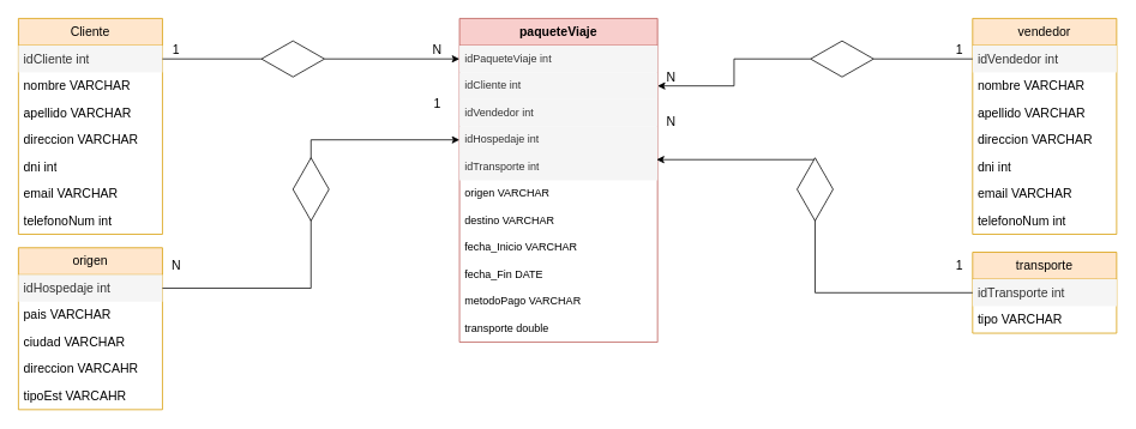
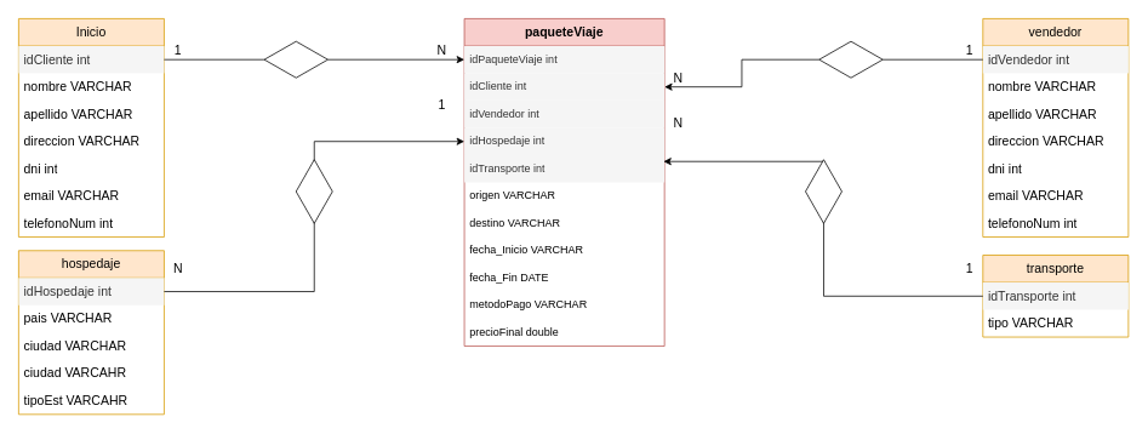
  <mxCell id="0" />
  <mxCell id="1" parent="0" />
  <mxCell id="2" value="&lt;b&gt;&lt;font style=&quot;font-size: 14px;&quot;&gt;paqueteViaje&lt;/font&gt;&lt;/b&gt;" style="swimlane;fontStyle=0;childLayout=stackLayout;horizontal=1;startSize=30;horizontalStack=0;resizeParent=1;resizeParentMax=0;resizeLast=0;collapsible=1;marginBottom=0;whiteSpace=wrap;html=1;fillColor=#f8cecc;strokeColor=#b85450;" vertex="1" parent="1"><mxGeometry x="510" y="20" width="220" height="360" as="geometry" /></mxCell>
  <mxCell id="3" value="idPaqueteViaje int" style="text;strokeColor=none;fillColor=#f5f5f5;align=left;verticalAlign=middle;spacingLeft=4;spacingRight=4;overflow=hidden;points=[[0,0.5],[1,0.5]];portConstraint=eastwest;rotatable=0;whiteSpace=wrap;html=1;fontColor=#333333;" vertex="1" parent="2"><mxGeometry y="30" width="220" height="30" as="geometry" /></mxCell>
  <mxCell id="4" value="idCliente int" style="text;strokeColor=none;fillColor=#f5f5f5;align=left;verticalAlign=middle;spacingLeft=4;spacingRight=4;overflow=hidden;points=[[0,0.5],[1,0.5]];portConstraint=eastwest;rotatable=0;whiteSpace=wrap;html=1;fontColor=#333333;" vertex="1" parent="2"><mxGeometry y="60" width="220" height="30" as="geometry" /></mxCell>
  <mxCell id="5" value="idVendedor int" style="text;strokeColor=none;fillColor=#f5f5f5;align=left;verticalAlign=middle;spacingLeft=4;spacingRight=4;overflow=hidden;points=[[0,0.5],[1,0.5]];portConstraint=eastwest;rotatable=0;whiteSpace=wrap;html=1;fontColor=#333333;" vertex="1" parent="2"><mxGeometry y="90" width="220" height="30" as="geometry" /></mxCell>
  <mxCell id="6" value="idHospedaje int" style="text;strokeColor=none;fillColor=#f5f5f5;align=left;verticalAlign=middle;spacingLeft=4;spacingRight=4;overflow=hidden;points=[[0,0.5],[1,0.5]];portConstraint=eastwest;rotatable=0;whiteSpace=wrap;html=1;fontColor=#333333;strokeWidth=0;" vertex="1" parent="2"><mxGeometry y="120" width="220" height="30" as="geometry" /></mxCell>
  <mxCell id="7" value="idTransporte int" style="text;strokeColor=none;fillColor=#f5f5f5;align=left;verticalAlign=middle;spacingLeft=4;spacingRight=4;overflow=hidden;points=[[0,0.5],[1,0.5]];portConstraint=eastwest;rotatable=0;whiteSpace=wrap;html=1;fontColor=#333333;" vertex="1" parent="2"><mxGeometry y="150" width="220" height="30" as="geometry" /></mxCell>
  <mxCell id="8" value="origen VARCHAR" style="text;strokeColor=none;fillColor=none;align=left;verticalAlign=middle;spacingLeft=4;spacingRight=4;overflow=hidden;points=[[0,0.5],[1,0.5]];portConstraint=eastwest;rotatable=0;whiteSpace=wrap;html=1;" vertex="1" parent="2"><mxGeometry y="180" width="220" height="30" as="geometry" /></mxCell>
  <mxCell id="9" value="destino VARCHAR" style="text;strokeColor=none;fillColor=none;align=left;verticalAlign=middle;spacingLeft=4;spacingRight=4;overflow=hidden;points=[[0,0.5],[1,0.5]];portConstraint=eastwest;rotatable=0;whiteSpace=wrap;html=1;" vertex="1" parent="2"><mxGeometry y="210" width="220" height="30" as="geometry" /></mxCell>
  <mxCell id="10" value="fecha_Inicio VARCHAR" style="text;strokeColor=none;fillColor=none;align=left;verticalAlign=middle;spacingLeft=4;spacingRight=4;overflow=hidden;points=[[0,0.5],[1,0.5]];portConstraint=eastwest;rotatable=0;whiteSpace=wrap;html=1;" vertex="1" parent="2"><mxGeometry y="240" width="220" height="30" as="geometry" /></mxCell>
  <mxCell id="11" value="fecha_Fin DATE" style="text;strokeColor=none;fillColor=none;align=left;verticalAlign=middle;spacingLeft=4;spacingRight=4;overflow=hidden;points=[[0,0.5],[1,0.5]];portConstraint=eastwest;rotatable=0;whiteSpace=wrap;html=1;" vertex="1" parent="2"><mxGeometry y="270" width="220" height="30" as="geometry" /></mxCell>
  <mxCell id="12" value="metodoPago VARCHAR" style="text;strokeColor=none;fillColor=none;align=left;verticalAlign=middle;spacingLeft=4;spacingRight=4;overflow=hidden;points=[[0,0.5],[1,0.5]];portConstraint=eastwest;rotatable=0;whiteSpace=wrap;html=1;" vertex="1" parent="2"><mxGeometry y="300" width="220" height="30" as="geometry" /></mxCell>
- <mxCell id="13" value="transporte double" style="text;strokeColor=none;fillColor=none;align=left;verticalAlign=middle;spacingLeft=4;spacingRight=4;overflow=hidden;points=[[0,0.5],[1,0.5]];portConstraint=eastwest;rotatable=0;whiteSpace=wrap;html=1;" vertex="1" parent="2"><mxGeometry y="330" width="220" height="30" as="geometry" /></mxCell>
- <mxCell id="14" value="Cliente" style="swimlane;fontStyle=0;childLayout=stackLayout;horizontal=1;startSize=30;horizontalStack=0;resizeParent=1;resizeParentMax=0;resizeLast=0;collapsible=1;marginBottom=0;whiteSpace=wrap;html=1;fontSize=14;fillColor=#ffe6cc;strokeColor=#d79b00;" vertex="1" parent="1"><mxGeometry x="20" y="20" width="160" height="240" as="geometry" /></mxCell>
+ <mxCell id="13" value="precioFinal double" style="text;strokeColor=none;fillColor=none;align=left;verticalAlign=middle;spacingLeft=4;spacingRight=4;overflow=hidden;points=[[0,0.5],[1,0.5]];portConstraint=eastwest;rotatable=0;whiteSpace=wrap;html=1;" vertex="1" parent="2"><mxGeometry y="330" width="220" height="30" as="geometry" /></mxCell>
+ <mxCell id="14" value="Inicio" style="swimlane;fontStyle=0;childLayout=stackLayout;horizontal=1;startSize=30;horizontalStack=0;resizeParent=1;resizeParentMax=0;resizeLast=0;collapsible=1;marginBottom=0;whiteSpace=wrap;html=1;fontSize=14;fillColor=#ffe6cc;strokeColor=#d79b00;" vertex="1" parent="1"><mxGeometry x="20" y="20" width="160" height="240" as="geometry" /></mxCell>
  <mxCell id="15" value="idCliente int" style="text;strokeColor=none;fillColor=#f5f5f5;align=left;verticalAlign=middle;spacingLeft=4;spacingRight=4;overflow=hidden;points=[[0,0.5],[1,0.5]];portConstraint=eastwest;rotatable=0;whiteSpace=wrap;html=1;fontSize=14;fontColor=#333333;" vertex="1" parent="14"><mxGeometry y="30" width="160" height="30" as="geometry" /></mxCell>
  <mxCell id="16" value="nombre VARCHAR" style="text;strokeColor=none;fillColor=none;align=left;verticalAlign=middle;spacingLeft=4;spacingRight=4;overflow=hidden;points=[[0,0.5],[1,0.5]];portConstraint=eastwest;rotatable=0;whiteSpace=wrap;html=1;fontSize=14;" vertex="1" parent="14"><mxGeometry y="60" width="160" height="30" as="geometry" /></mxCell>
  <mxCell id="17" value="apellido VARCHAR" style="text;strokeColor=none;fillColor=none;align=left;verticalAlign=middle;spacingLeft=4;spacingRight=4;overflow=hidden;points=[[0,0.5],[1,0.5]];portConstraint=eastwest;rotatable=0;whiteSpace=wrap;html=1;fontSize=14;" vertex="1" parent="14"><mxGeometry y="90" width="160" height="30" as="geometry" /></mxCell>
  <mxCell id="18" value="direccion VARCHAR" style="text;strokeColor=none;fillColor=none;align=left;verticalAlign=middle;spacingLeft=4;spacingRight=4;overflow=hidden;points=[[0,0.5],[1,0.5]];portConstraint=eastwest;rotatable=0;whiteSpace=wrap;html=1;fontSize=14;" vertex="1" parent="14"><mxGeometry y="120" width="160" height="30" as="geometry" /></mxCell>
  <mxCell id="19" value="dni int" style="text;strokeColor=none;fillColor=none;align=left;verticalAlign=middle;spacingLeft=4;spacingRight=4;overflow=hidden;points=[[0,0.5],[1,0.5]];portConstraint=eastwest;rotatable=0;whiteSpace=wrap;html=1;fontSize=14;" vertex="1" parent="14"><mxGeometry y="150" width="160" height="30" as="geometry" /></mxCell>
  <mxCell id="20" value="email VARCHAR" style="text;strokeColor=none;fillColor=none;align=left;verticalAlign=middle;spacingLeft=4;spacingRight=4;overflow=hidden;points=[[0,0.5],[1,0.5]];portConstraint=eastwest;rotatable=0;whiteSpace=wrap;html=1;fontSize=14;" vertex="1" parent="14"><mxGeometry y="180" width="160" height="30" as="geometry" /></mxCell>
  <mxCell id="21" value="telefonoNum int" style="text;strokeColor=none;fillColor=none;align=left;verticalAlign=middle;spacingLeft=4;spacingRight=4;overflow=hidden;points=[[0,0.5],[1,0.5]];portConstraint=eastwest;rotatable=0;whiteSpace=wrap;html=1;fontSize=14;" vertex="1" parent="14"><mxGeometry y="210" width="160" height="30" as="geometry" /></mxCell>
  <mxCell id="22" value="vendedor" style="swimlane;fontStyle=0;childLayout=stackLayout;horizontal=1;startSize=30;horizontalStack=0;resizeParent=1;resizeParentMax=0;resizeLast=0;collapsible=1;marginBottom=0;whiteSpace=wrap;html=1;fontSize=14;fillColor=#ffe6cc;strokeColor=#d79b00;" vertex="1" parent="1"><mxGeometry x="1080" y="20" width="160" height="240" as="geometry" /></mxCell>
  <mxCell id="23" value="idVendedor int" style="text;strokeColor=none;fillColor=#f5f5f5;align=left;verticalAlign=middle;spacingLeft=4;spacingRight=4;overflow=hidden;points=[[0,0.5],[1,0.5]];portConstraint=eastwest;rotatable=0;whiteSpace=wrap;html=1;fontSize=14;fontColor=#333333;" vertex="1" parent="22"><mxGeometry y="30" width="160" height="30" as="geometry" /></mxCell>
  <mxCell id="24" value="nombre VARCHAR" style="text;strokeColor=none;fillColor=none;align=left;verticalAlign=middle;spacingLeft=4;spacingRight=4;overflow=hidden;points=[[0,0.5],[1,0.5]];portConstraint=eastwest;rotatable=0;whiteSpace=wrap;html=1;fontSize=14;" vertex="1" parent="22"><mxGeometry y="60" width="160" height="30" as="geometry" /></mxCell>
  <mxCell id="25" value="apellido VARCHAR" style="text;strokeColor=none;fillColor=none;align=left;verticalAlign=middle;spacingLeft=4;spacingRight=4;overflow=hidden;points=[[0,0.5],[1,0.5]];portConstraint=eastwest;rotatable=0;whiteSpace=wrap;html=1;fontSize=14;" vertex="1" parent="22"><mxGeometry y="90" width="160" height="30" as="geometry" /></mxCell>
  <mxCell id="26" value="direccion VARCHAR" style="text;strokeColor=none;fillColor=none;align=left;verticalAlign=middle;spacingLeft=4;spacingRight=4;overflow=hidden;points=[[0,0.5],[1,0.5]];portConstraint=eastwest;rotatable=0;whiteSpace=wrap;html=1;fontSize=14;" vertex="1" parent="22"><mxGeometry y="120" width="160" height="30" as="geometry" /></mxCell>
  <mxCell id="27" value="dni int" style="text;strokeColor=none;fillColor=none;align=left;verticalAlign=middle;spacingLeft=4;spacingRight=4;overflow=hidden;points=[[0,0.5],[1,0.5]];portConstraint=eastwest;rotatable=0;whiteSpace=wrap;html=1;fontSize=14;" vertex="1" parent="22"><mxGeometry y="150" width="160" height="30" as="geometry" /></mxCell>
  <mxCell id="28" value="email VARCHAR" style="text;strokeColor=none;fillColor=none;align=left;verticalAlign=middle;spacingLeft=4;spacingRight=4;overflow=hidden;points=[[0,0.5],[1,0.5]];portConstraint=eastwest;rotatable=0;whiteSpace=wrap;html=1;fontSize=14;" vertex="1" parent="22"><mxGeometry y="180" width="160" height="30" as="geometry" /></mxCell>
  <mxCell id="29" value="telefonoNum int" style="text;strokeColor=none;fillColor=none;align=left;verticalAlign=middle;spacingLeft=4;spacingRight=4;overflow=hidden;points=[[0,0.5],[1,0.5]];portConstraint=eastwest;rotatable=0;whiteSpace=wrap;html=1;fontSize=14;" vertex="1" parent="22"><mxGeometry y="210" width="160" height="30" as="geometry" /></mxCell>
  <mxCell id="30" style="edgeStyle=orthogonalEdgeStyle;rounded=0;orthogonalLoop=1;jettySize=auto;html=1;fontSize=14;startArrow=none;" edge="1" parent="1" source="42" target="3"><mxGeometry relative="1" as="geometry" /></mxCell>
- <mxCell id="31" value="origen" style="swimlane;fontStyle=0;childLayout=stackLayout;horizontal=1;startSize=30;horizontalStack=0;resizeParent=1;resizeParentMax=0;resizeLast=0;collapsible=1;marginBottom=0;whiteSpace=wrap;html=1;fontSize=14;fillColor=#ffe6cc;strokeColor=#d79b00;" vertex="1" parent="1"><mxGeometry x="20" y="275" width="160" height="180" as="geometry" /></mxCell>
+ <mxCell id="31" value="hospedaje" style="swimlane;fontStyle=0;childLayout=stackLayout;horizontal=1;startSize=30;horizontalStack=0;resizeParent=1;resizeParentMax=0;resizeLast=0;collapsible=1;marginBottom=0;whiteSpace=wrap;html=1;fontSize=14;fillColor=#ffe6cc;strokeColor=#d79b00;" vertex="1" parent="1"><mxGeometry x="20" y="275" width="160" height="180" as="geometry" /></mxCell>
  <mxCell id="32" value="idHospedaje int" style="text;align=left;verticalAlign=middle;spacingLeft=4;spacingRight=4;overflow=hidden;points=[[0,0.5],[1,0.5]];portConstraint=eastwest;rotatable=0;whiteSpace=wrap;html=1;fontSize=14;fillColor=#f5f5f5;fontColor=#333333;strokeColor=none;" vertex="1" parent="31"><mxGeometry y="30" width="160" height="30" as="geometry" /></mxCell>
  <mxCell id="33" value="pais VARCHAR" style="text;strokeColor=none;fillColor=none;align=left;verticalAlign=middle;spacingLeft=4;spacingRight=4;overflow=hidden;points=[[0,0.5],[1,0.5]];portConstraint=eastwest;rotatable=0;whiteSpace=wrap;html=1;fontSize=14;" vertex="1" parent="31"><mxGeometry y="60" width="160" height="30" as="geometry" /></mxCell>
  <mxCell id="34" value="ciudad VARCHAR" style="text;strokeColor=none;fillColor=none;align=left;verticalAlign=middle;spacingLeft=4;spacingRight=4;overflow=hidden;points=[[0,0.5],[1,0.5]];portConstraint=eastwest;rotatable=0;whiteSpace=wrap;html=1;fontSize=14;" vertex="1" parent="31"><mxGeometry y="90" width="160" height="30" as="geometry" /></mxCell>
- <mxCell id="35" value="direccion VARCAHR" style="text;strokeColor=none;fillColor=none;align=left;verticalAlign=middle;spacingLeft=4;spacingRight=4;overflow=hidden;points=[[0,0.5],[1,0.5]];portConstraint=eastwest;rotatable=0;whiteSpace=wrap;html=1;fontSize=14;" vertex="1" parent="31"><mxGeometry y="120" width="160" height="30" as="geometry" /></mxCell>
+ <mxCell id="35" value="ciudad VARCAHR" style="text;strokeColor=none;fillColor=none;align=left;verticalAlign=middle;spacingLeft=4;spacingRight=4;overflow=hidden;points=[[0,0.5],[1,0.5]];portConstraint=eastwest;rotatable=0;whiteSpace=wrap;html=1;fontSize=14;" vertex="1" parent="31"><mxGeometry y="120" width="160" height="30" as="geometry" /></mxCell>
  <mxCell id="36" value="tipoEst VARCAHR" style="text;strokeColor=none;fillColor=none;align=left;verticalAlign=middle;spacingLeft=4;spacingRight=4;overflow=hidden;points=[[0,0.5],[1,0.5]];portConstraint=eastwest;rotatable=0;whiteSpace=wrap;html=1;fontSize=14;" vertex="1" parent="31"><mxGeometry y="150" width="160" height="30" as="geometry" /></mxCell>
  <mxCell id="37" style="edgeStyle=orthogonalEdgeStyle;rounded=0;orthogonalLoop=1;jettySize=auto;html=1;entryX=0;entryY=0.5;entryDx=0;entryDy=0;fontSize=14;" edge="1" parent="1" source="32" target="6"><mxGeometry relative="1" as="geometry" /></mxCell>
  <mxCell id="38" value="transporte" style="swimlane;fontStyle=0;childLayout=stackLayout;horizontal=1;startSize=30;horizontalStack=0;resizeParent=1;resizeParentMax=0;resizeLast=0;collapsible=1;marginBottom=0;whiteSpace=wrap;html=1;fontSize=14;fillColor=#ffe6cc;strokeColor=#d79b00;" vertex="1" parent="1"><mxGeometry x="1080" y="280" width="160" height="90" as="geometry" /></mxCell>
  <mxCell id="39" value="idTransporte int" style="text;strokeColor=none;fillColor=#f5f5f5;align=left;verticalAlign=middle;spacingLeft=4;spacingRight=4;overflow=hidden;points=[[0,0.5],[1,0.5]];portConstraint=eastwest;rotatable=0;whiteSpace=wrap;html=1;fontSize=14;fontColor=#333333;" vertex="1" parent="38"><mxGeometry y="30" width="160" height="30" as="geometry" /></mxCell>
  <mxCell id="40" value="tipo VARCHAR" style="text;strokeColor=none;fillColor=none;align=left;verticalAlign=middle;spacingLeft=4;spacingRight=4;overflow=hidden;points=[[0,0.5],[1,0.5]];portConstraint=eastwest;rotatable=0;whiteSpace=wrap;html=1;fontSize=14;" vertex="1" parent="38"><mxGeometry y="60" width="160" height="30" as="geometry" /></mxCell>
  <mxCell id="41" style="edgeStyle=orthogonalEdgeStyle;rounded=0;orthogonalLoop=1;jettySize=auto;html=1;exitX=0;exitY=0.5;exitDx=0;exitDy=0;entryX=0.995;entryY=0.233;entryDx=0;entryDy=0;entryPerimeter=0;fontSize=14;" edge="1" parent="1" source="39" target="7"><mxGeometry relative="1" as="geometry" /></mxCell>
  <mxCell id="42" value="" style="rhombus;whiteSpace=wrap;html=1;fontSize=14;" vertex="1" parent="1"><mxGeometry x="290" y="45" width="70" height="40" as="geometry" /></mxCell>
  <mxCell id="43" value="" style="edgeStyle=orthogonalEdgeStyle;rounded=0;orthogonalLoop=1;jettySize=auto;html=1;fontSize=14;endArrow=none;" edge="1" parent="1" source="15" target="42"><mxGeometry relative="1" as="geometry"><mxPoint x="180" y="65" as="sourcePoint" /><mxPoint x="510" y="65" as="targetPoint" /></mxGeometry></mxCell>
  <mxCell id="44" style="edgeStyle=orthogonalEdgeStyle;rounded=0;orthogonalLoop=1;jettySize=auto;html=1;exitX=0;exitY=0.5;exitDx=0;exitDy=0;" edge="1" parent="1" source="45" target="4"><mxGeometry relative="1" as="geometry" /></mxCell>
  <mxCell id="45" value="" style="rhombus;whiteSpace=wrap;html=1;fontSize=14;" vertex="1" parent="1"><mxGeometry x="900" y="45" width="70" height="40" as="geometry" /></mxCell>
  <mxCell id="46" value="" style="edgeStyle=orthogonalEdgeStyle;rounded=0;orthogonalLoop=1;jettySize=auto;html=1;exitX=0;exitY=0.5;exitDx=0;exitDy=0;fontSize=14;endArrow=none;" edge="1" parent="1" source="23" target="45"><mxGeometry relative="1" as="geometry"><mxPoint x="1080" y="65" as="sourcePoint" /><mxPoint x="730" y="95.059" as="targetPoint" /></mxGeometry></mxCell>
  <mxCell id="47" value="" style="rhombus;whiteSpace=wrap;html=1;fontSize=14;rotation=90;" vertex="1" parent="1"><mxGeometry x="870" y="190" width="70" height="40" as="geometry" /></mxCell>
  <mxCell id="48" value="" style="rhombus;whiteSpace=wrap;html=1;fontSize=14;rotation=90;" vertex="1" parent="1"><mxGeometry x="310" y="190" width="70" height="40" as="geometry" /></mxCell>
  <mxCell id="49" value="1" style="text;html=1;align=center;verticalAlign=middle;resizable=0;points=[];autosize=1;strokeColor=none;fillColor=none;fontSize=14;" vertex="1" parent="1"><mxGeometry x="180" y="40" width="30" height="30" as="geometry" /></mxCell>
  <mxCell id="50" value="N" style="text;html=1;align=center;verticalAlign=middle;resizable=0;points=[];autosize=1;strokeColor=none;fillColor=none;fontSize=14;" vertex="1" parent="1"><mxGeometry x="470" y="40" width="30" height="30" as="geometry" /></mxCell>
  <mxCell id="51" value="N" style="text;html=1;align=center;verticalAlign=middle;resizable=0;points=[];autosize=1;strokeColor=none;fillColor=none;fontSize=14;" vertex="1" parent="1"><mxGeometry x="180" y="280" width="30" height="30" as="geometry" /></mxCell>
  <mxCell id="52" value="1" style="text;html=1;align=center;verticalAlign=middle;resizable=0;points=[];autosize=1;strokeColor=none;fillColor=none;fontSize=14;" vertex="1" parent="1"><mxGeometry x="470" y="100" width="30" height="30" as="geometry" /></mxCell>
  <mxCell id="53" value="N" style="text;html=1;align=center;verticalAlign=middle;resizable=0;points=[];autosize=1;strokeColor=none;fillColor=none;fontSize=14;" vertex="1" parent="1"><mxGeometry x="730" y="70" width="30" height="30" as="geometry" /></mxCell>
  <mxCell id="54" value="1" style="text;html=1;align=center;verticalAlign=middle;resizable=0;points=[];autosize=1;strokeColor=none;fillColor=none;fontSize=14;" vertex="1" parent="1"><mxGeometry x="1050" y="40" width="30" height="30" as="geometry" /></mxCell>
  <mxCell id="55" value="1" style="text;html=1;align=center;verticalAlign=middle;resizable=0;points=[];autosize=1;strokeColor=none;fillColor=none;fontSize=14;" vertex="1" parent="1"><mxGeometry x="1050" y="280" width="30" height="30" as="geometry" /></mxCell>
  <mxCell id="56" value="N" style="text;html=1;align=center;verticalAlign=middle;resizable=0;points=[];autosize=1;strokeColor=none;fillColor=none;fontSize=14;" vertex="1" parent="1"><mxGeometry x="730" y="120" width="30" height="30" as="geometry" /></mxCell>
